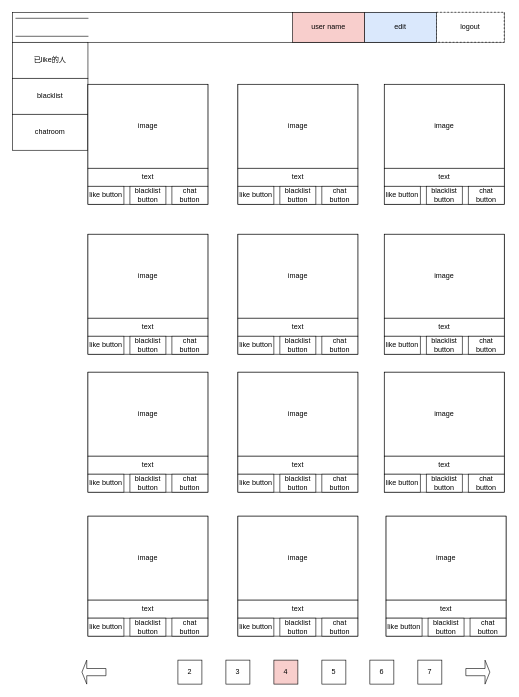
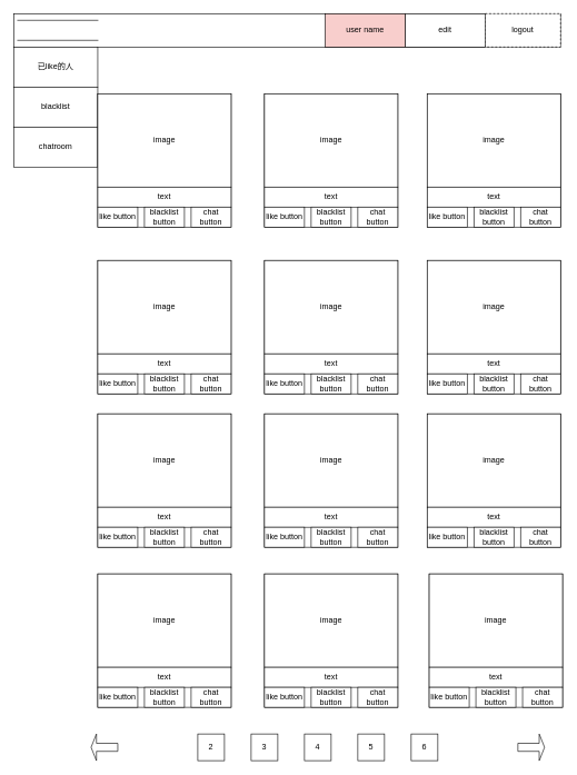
  <mxCell id="0" />
  <mxCell id="1" parent="0" />
  <mxCell id="2" value="" style="rounded=0;whiteSpace=wrap;html=1;" vertex="1" parent="1"><mxGeometry x="20" width="820" height="50" as="geometry" y="20" /></mxCell>
  <mxCell id="3" value="logout" style="rounded=0;whiteSpace=wrap;html=1;dashed=1;" vertex="1" parent="1"><mxGeometry x="727" width="113" height="50" as="geometry" y="20" /></mxCell>
- <mxCell id="4" value="edit" style="rounded=0;whiteSpace=wrap;html=1;fillColor=#dae8fc;" vertex="1" parent="1"><mxGeometry x="607" width="120" height="50" as="geometry" y="20" /></mxCell>
+ <mxCell id="4" value="edit" style="rounded=0;whiteSpace=wrap;html=1;" vertex="1" parent="1"><mxGeometry x="607" width="120" height="50" as="geometry" y="20" /></mxCell>
  <mxCell id="5" value="user name" style="rounded=0;whiteSpace=wrap;html=1;fillColor=#f8cecc;" vertex="1" parent="1"><mxGeometry x="487" width="120" height="50" as="geometry" y="20" /></mxCell>
  <mxCell id="6" value="" style="shape=partialRectangle;whiteSpace=wrap;html=1;left=0;right=0;fillColor=none;" vertex="1" parent="1"><mxGeometry x="26" y="30" width="120" height="30" as="geometry" /></mxCell>
  <mxCell id="7" value="已like的人" style="rounded=0;whiteSpace=wrap;html=1;" vertex="1" parent="1"><mxGeometry x="20" y="70" width="126" height="60" as="geometry" /></mxCell>
  <mxCell id="8" value="blacklist" style="rounded=0;whiteSpace=wrap;html=1;" vertex="1" parent="1"><mxGeometry x="20" y="130" width="126" height="60" as="geometry" /></mxCell>
  <mxCell id="9" value="chatroom" style="rounded=0;whiteSpace=wrap;html=1;" vertex="1" parent="1"><mxGeometry x="20" y="190" width="126" height="60" as="geometry" /></mxCell>
  <mxCell id="10" value="" style="rounded=0;whiteSpace=wrap;html=1;" vertex="1" parent="1"><mxGeometry x="146" y="140" width="200" height="200" as="geometry" /></mxCell>
  <mxCell id="11" value="2" style="rounded=0;whiteSpace=wrap;html=1;" vertex="1" parent="1"><mxGeometry x="296" y="1100" width="40" height="40" as="geometry" /></mxCell>
  <mxCell id="12" value="3" style="rounded=0;whiteSpace=wrap;html=1;" vertex="1" parent="1"><mxGeometry x="376" y="1100" width="40" height="40" as="geometry" /></mxCell>
- <mxCell id="13" value="4" style="rounded=0;whiteSpace=wrap;html=1;fillColor=#f8cecc;" vertex="1" parent="1"><mxGeometry x="456" y="1100" width="40" height="40" as="geometry" /></mxCell>
+ <mxCell id="13" value="4" style="rounded=0;whiteSpace=wrap;html=1;" vertex="1" parent="1"><mxGeometry x="456" y="1100" width="40" height="40" as="geometry" /></mxCell>
  <mxCell id="14" value="5" style="rounded=0;whiteSpace=wrap;html=1;" vertex="1" parent="1"><mxGeometry x="536" y="1100" width="40" height="40" as="geometry" /></mxCell>
  <mxCell id="15" value="6" style="rounded=0;whiteSpace=wrap;html=1;" vertex="1" parent="1"><mxGeometry x="616" y="1100" width="40" height="40" as="geometry" /></mxCell>
- <mxCell id="16" value="7" style="rounded=0;whiteSpace=wrap;html=1;" vertex="1" parent="1"><mxGeometry x="696" y="1100" width="40" height="40" as="geometry" /></mxCell>
  <mxCell id="17" value="" style="shape=singleArrow;direction=west;whiteSpace=wrap;html=1;" vertex="1" parent="1"><mxGeometry x="136" y="1100" width="40" height="40" as="geometry" /></mxCell>
  <mxCell id="18" value="" style="shape=singleArrow;whiteSpace=wrap;html=1;" vertex="1" parent="1"><mxGeometry x="776" y="1100" width="40" height="40" as="geometry" /></mxCell>
  <mxCell id="19" value="image" style="rounded=0;whiteSpace=wrap;html=1;" vertex="1" parent="1"><mxGeometry x="146" y="140" width="200" height="140" as="geometry" /></mxCell>
  <mxCell id="20" value="text" style="rounded=0;whiteSpace=wrap;html=1;" vertex="1" parent="1"><mxGeometry x="146" y="280" width="200" height="30" as="geometry" /></mxCell>
  <mxCell id="21" value="like button" style="rounded=0;whiteSpace=wrap;html=1;" vertex="1" parent="1"><mxGeometry x="146" y="310" width="60" height="30" as="geometry" /></mxCell>
  <mxCell id="22" value="blacklist button" style="rounded=0;whiteSpace=wrap;html=1;" vertex="1" parent="1"><mxGeometry x="216" y="310" width="60" height="30" as="geometry" /></mxCell>
  <mxCell id="23" value="chat button" style="rounded=0;whiteSpace=wrap;html=1;" vertex="1" parent="1"><mxGeometry x="286" y="310" width="60" height="30" as="geometry" /></mxCell>
  <mxCell id="24" value="" style="rounded=0;whiteSpace=wrap;html=1;" vertex="1" parent="1"><mxGeometry x="396" y="140" width="200" height="200" as="geometry" /></mxCell>
  <mxCell id="25" value="image" style="rounded=0;whiteSpace=wrap;html=1;" vertex="1" parent="1"><mxGeometry x="396" y="140" width="200" height="140" as="geometry" /></mxCell>
  <mxCell id="26" value="text" style="rounded=0;whiteSpace=wrap;html=1;" vertex="1" parent="1"><mxGeometry x="396" y="280" width="200" height="30" as="geometry" /></mxCell>
  <mxCell id="27" value="like button" style="rounded=0;whiteSpace=wrap;html=1;" vertex="1" parent="1"><mxGeometry x="396" y="310" width="60" height="30" as="geometry" /></mxCell>
  <mxCell id="28" value="blacklist button" style="rounded=0;whiteSpace=wrap;html=1;" vertex="1" parent="1"><mxGeometry x="466" y="310" width="60" height="30" as="geometry" /></mxCell>
  <mxCell id="29" value="chat button" style="rounded=0;whiteSpace=wrap;html=1;" vertex="1" parent="1"><mxGeometry x="536" y="310" width="60" height="30" as="geometry" /></mxCell>
  <mxCell id="30" value="" style="rounded=0;whiteSpace=wrap;html=1;" vertex="1" parent="1"><mxGeometry x="640" y="140" width="200" height="200" as="geometry" /></mxCell>
  <mxCell id="31" value="image" style="rounded=0;whiteSpace=wrap;html=1;" vertex="1" parent="1"><mxGeometry x="640" y="140" width="200" height="140" as="geometry" /></mxCell>
  <mxCell id="32" value="text" style="rounded=0;whiteSpace=wrap;html=1;" vertex="1" parent="1"><mxGeometry x="640" y="280" width="200" height="30" as="geometry" /></mxCell>
  <mxCell id="33" value="like button" style="rounded=0;whiteSpace=wrap;html=1;" vertex="1" parent="1"><mxGeometry x="640" y="310" width="60" height="30" as="geometry" /></mxCell>
  <mxCell id="34" value="blacklist button" style="rounded=0;whiteSpace=wrap;html=1;" vertex="1" parent="1"><mxGeometry x="710" y="310" width="60" height="30" as="geometry" /></mxCell>
  <mxCell id="35" value="chat button" style="rounded=0;whiteSpace=wrap;html=1;" vertex="1" parent="1"><mxGeometry x="780" y="310" width="60" height="30" as="geometry" /></mxCell>
  <mxCell id="36" value="" style="rounded=0;whiteSpace=wrap;html=1;" vertex="1" parent="1"><mxGeometry x="146" y="390" width="200" height="200" as="geometry" /></mxCell>
  <mxCell id="37" value="image" style="rounded=0;whiteSpace=wrap;html=1;" vertex="1" parent="1"><mxGeometry x="146" y="390" width="200" height="140" as="geometry" /></mxCell>
  <mxCell id="38" value="text" style="rounded=0;whiteSpace=wrap;html=1;" vertex="1" parent="1"><mxGeometry x="146" y="530" width="200" height="30" as="geometry" /></mxCell>
  <mxCell id="39" value="like button" style="rounded=0;whiteSpace=wrap;html=1;" vertex="1" parent="1"><mxGeometry x="146" y="560" width="60" height="30" as="geometry" /></mxCell>
  <mxCell id="40" value="blacklist button" style="rounded=0;whiteSpace=wrap;html=1;" vertex="1" parent="1"><mxGeometry x="216" y="560" width="60" height="30" as="geometry" /></mxCell>
  <mxCell id="41" value="chat button" style="rounded=0;whiteSpace=wrap;html=1;" vertex="1" parent="1"><mxGeometry x="286" y="560" width="60" height="30" as="geometry" /></mxCell>
  <mxCell id="42" value="" style="rounded=0;whiteSpace=wrap;html=1;" vertex="1" parent="1"><mxGeometry x="146" y="620" width="200" height="200" as="geometry" /></mxCell>
  <mxCell id="43" value="image" style="rounded=0;whiteSpace=wrap;html=1;" vertex="1" parent="1"><mxGeometry x="146" y="620" width="200" height="140" as="geometry" /></mxCell>
  <mxCell id="44" value="text" style="rounded=0;whiteSpace=wrap;html=1;" vertex="1" parent="1"><mxGeometry x="146" y="760" width="200" height="30" as="geometry" /></mxCell>
  <mxCell id="45" value="like button" style="rounded=0;whiteSpace=wrap;html=1;" vertex="1" parent="1"><mxGeometry x="146" y="790" width="60" height="30" as="geometry" /></mxCell>
  <mxCell id="46" value="blacklist button" style="rounded=0;whiteSpace=wrap;html=1;" vertex="1" parent="1"><mxGeometry x="216" y="790" width="60" height="30" as="geometry" /></mxCell>
  <mxCell id="47" value="chat button" style="rounded=0;whiteSpace=wrap;html=1;" vertex="1" parent="1"><mxGeometry x="286" y="790" width="60" height="30" as="geometry" /></mxCell>
  <mxCell id="48" value="" style="rounded=0;whiteSpace=wrap;html=1;" vertex="1" parent="1"><mxGeometry x="146" y="860" width="200" height="200" as="geometry" /></mxCell>
  <mxCell id="49" value="image" style="rounded=0;whiteSpace=wrap;html=1;" vertex="1" parent="1"><mxGeometry x="146" y="860" width="200" height="140" as="geometry" /></mxCell>
  <mxCell id="50" value="text" style="rounded=0;whiteSpace=wrap;html=1;" vertex="1" parent="1"><mxGeometry x="146" y="1000" width="200" height="30" as="geometry" /></mxCell>
  <mxCell id="51" value="like button" style="rounded=0;whiteSpace=wrap;html=1;" vertex="1" parent="1"><mxGeometry x="146" y="1030" width="60" height="30" as="geometry" /></mxCell>
  <mxCell id="52" value="blacklist button" style="rounded=0;whiteSpace=wrap;html=1;" vertex="1" parent="1"><mxGeometry x="216" y="1030" width="60" height="30" as="geometry" /></mxCell>
  <mxCell id="53" value="chat button" style="rounded=0;whiteSpace=wrap;html=1;" vertex="1" parent="1"><mxGeometry x="286" y="1030" width="60" height="30" as="geometry" /></mxCell>
  <mxCell id="54" value="" style="rounded=0;whiteSpace=wrap;html=1;" vertex="1" parent="1"><mxGeometry x="396" y="390" width="200" height="200" as="geometry" /></mxCell>
  <mxCell id="55" value="image" style="rounded=0;whiteSpace=wrap;html=1;" vertex="1" parent="1"><mxGeometry x="396" y="390" width="200" height="140" as="geometry" /></mxCell>
  <mxCell id="56" value="text" style="rounded=0;whiteSpace=wrap;html=1;" vertex="1" parent="1"><mxGeometry x="396" y="530" width="200" height="30" as="geometry" /></mxCell>
  <mxCell id="57" value="like button" style="rounded=0;whiteSpace=wrap;html=1;" vertex="1" parent="1"><mxGeometry x="396" y="560" width="60" height="30" as="geometry" /></mxCell>
  <mxCell id="58" value="blacklist button" style="rounded=0;whiteSpace=wrap;html=1;" vertex="1" parent="1"><mxGeometry x="466" y="560" width="60" height="30" as="geometry" /></mxCell>
  <mxCell id="59" value="chat button" style="rounded=0;whiteSpace=wrap;html=1;" vertex="1" parent="1"><mxGeometry x="536" y="560" width="60" height="30" as="geometry" /></mxCell>
  <mxCell id="60" value="" style="rounded=0;whiteSpace=wrap;html=1;" vertex="1" parent="1"><mxGeometry x="396" y="620" width="200" height="200" as="geometry" /></mxCell>
  <mxCell id="61" value="image" style="rounded=0;whiteSpace=wrap;html=1;" vertex="1" parent="1"><mxGeometry x="396" y="620" width="200" height="140" as="geometry" /></mxCell>
  <mxCell id="62" value="text" style="rounded=0;whiteSpace=wrap;html=1;" vertex="1" parent="1"><mxGeometry x="396" y="760" width="200" height="30" as="geometry" /></mxCell>
  <mxCell id="63" value="like button" style="rounded=0;whiteSpace=wrap;html=1;" vertex="1" parent="1"><mxGeometry x="396" y="790" width="60" height="30" as="geometry" /></mxCell>
  <mxCell id="64" value="blacklist button" style="rounded=0;whiteSpace=wrap;html=1;" vertex="1" parent="1"><mxGeometry x="466" y="790" width="60" height="30" as="geometry" /></mxCell>
  <mxCell id="65" value="chat button" style="rounded=0;whiteSpace=wrap;html=1;" vertex="1" parent="1"><mxGeometry x="536" y="790" width="60" height="30" as="geometry" /></mxCell>
  <mxCell id="66" value="" style="rounded=0;whiteSpace=wrap;html=1;" vertex="1" parent="1"><mxGeometry x="396" y="860" width="200" height="200" as="geometry" /></mxCell>
  <mxCell id="67" value="image" style="rounded=0;whiteSpace=wrap;html=1;" vertex="1" parent="1"><mxGeometry x="396" y="860" width="200" height="140" as="geometry" /></mxCell>
  <mxCell id="68" value="text" style="rounded=0;whiteSpace=wrap;html=1;" vertex="1" parent="1"><mxGeometry x="396" y="1000" width="200" height="30" as="geometry" /></mxCell>
  <mxCell id="69" value="like button" style="rounded=0;whiteSpace=wrap;html=1;" vertex="1" parent="1"><mxGeometry x="396" y="1030" width="60" height="30" as="geometry" /></mxCell>
  <mxCell id="70" value="blacklist button" style="rounded=0;whiteSpace=wrap;html=1;" vertex="1" parent="1"><mxGeometry x="466" y="1030" width="60" height="30" as="geometry" /></mxCell>
  <mxCell id="71" value="chat button" style="rounded=0;whiteSpace=wrap;html=1;" vertex="1" parent="1"><mxGeometry x="536" y="1030" width="60" height="30" as="geometry" /></mxCell>
  <mxCell id="72" value="" style="rounded=0;whiteSpace=wrap;html=1;" vertex="1" parent="1"><mxGeometry x="640" y="390" width="200" height="200" as="geometry" /></mxCell>
  <mxCell id="73" value="image" style="rounded=0;whiteSpace=wrap;html=1;" vertex="1" parent="1"><mxGeometry x="640" y="390" width="200" height="140" as="geometry" /></mxCell>
  <mxCell id="74" value="text" style="rounded=0;whiteSpace=wrap;html=1;" vertex="1" parent="1"><mxGeometry x="640" y="530" width="200" height="30" as="geometry" /></mxCell>
  <mxCell id="75" value="like button" style="rounded=0;whiteSpace=wrap;html=1;" vertex="1" parent="1"><mxGeometry x="640" y="560" width="60" height="30" as="geometry" /></mxCell>
  <mxCell id="76" value="blacklist button" style="rounded=0;whiteSpace=wrap;html=1;" vertex="1" parent="1"><mxGeometry x="710" y="560" width="60" height="30" as="geometry" /></mxCell>
  <mxCell id="77" value="chat button" style="rounded=0;whiteSpace=wrap;html=1;" vertex="1" parent="1"><mxGeometry x="780" y="560" width="60" height="30" as="geometry" /></mxCell>
  <mxCell id="78" value="" style="rounded=0;whiteSpace=wrap;html=1;" vertex="1" parent="1"><mxGeometry x="640" y="620" width="200" height="200" as="geometry" /></mxCell>
  <mxCell id="79" value="image" style="rounded=0;whiteSpace=wrap;html=1;" vertex="1" parent="1"><mxGeometry x="640" y="620" width="200" height="140" as="geometry" /></mxCell>
  <mxCell id="80" value="text" style="rounded=0;whiteSpace=wrap;html=1;" vertex="1" parent="1"><mxGeometry x="640" y="760" width="200" height="30" as="geometry" /></mxCell>
  <mxCell id="81" value="like button" style="rounded=0;whiteSpace=wrap;html=1;" vertex="1" parent="1"><mxGeometry x="640" y="790" width="60" height="30" as="geometry" /></mxCell>
  <mxCell id="82" value="blacklist button" style="rounded=0;whiteSpace=wrap;html=1;" vertex="1" parent="1"><mxGeometry x="710" y="790" width="60" height="30" as="geometry" /></mxCell>
  <mxCell id="83" value="chat button" style="rounded=0;whiteSpace=wrap;html=1;" vertex="1" parent="1"><mxGeometry x="780" y="790" width="60" height="30" as="geometry" /></mxCell>
  <mxCell id="84" value="" style="rounded=0;whiteSpace=wrap;html=1;" vertex="1" parent="1"><mxGeometry x="643" y="860" width="200" height="200" as="geometry" /></mxCell>
  <mxCell id="85" value="image" style="rounded=0;whiteSpace=wrap;html=1;" vertex="1" parent="1"><mxGeometry x="643" y="860" width="200" height="140" as="geometry" /></mxCell>
  <mxCell id="86" value="text" style="rounded=0;whiteSpace=wrap;html=1;" vertex="1" parent="1"><mxGeometry x="643" y="1000" width="200" height="30" as="geometry" /></mxCell>
  <mxCell id="87" value="like button" style="rounded=0;whiteSpace=wrap;html=1;" vertex="1" parent="1"><mxGeometry x="643" y="1030" width="60" height="30" as="geometry" /></mxCell>
  <mxCell id="88" value="blacklist button" style="rounded=0;whiteSpace=wrap;html=1;" vertex="1" parent="1"><mxGeometry x="713" y="1030" width="60" height="30" as="geometry" /></mxCell>
  <mxCell id="89" value="chat button" style="rounded=0;whiteSpace=wrap;html=1;" vertex="1" parent="1"><mxGeometry x="783" y="1030" width="60" height="30" as="geometry" /></mxCell>
